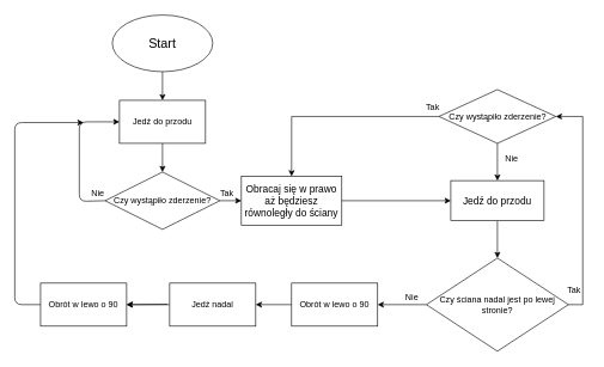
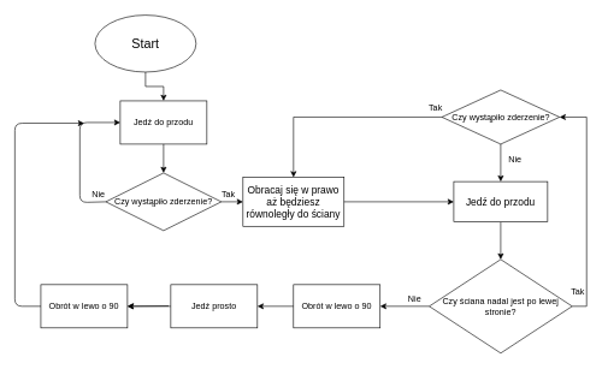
  <mxCell id="0" />
  <mxCell id="1" parent="0" />
  <mxCell id="2" style="edgeStyle=orthogonalEdgeStyle;rounded=0;orthogonalLoop=1;jettySize=auto;html=1;exitX=0.5;exitY=1;exitDx=0;exitDy=0;" parent="1" source="3" target="4" edge="1"><mxGeometry relative="1" as="geometry"><mxPoint x="319.667" y="200.5" as="targetPoint" /></mxGeometry></mxCell>
- <mxCell id="3" value="&lt;span style=&quot;font-size: 18px&quot;&gt;Start&lt;/span&gt;&lt;br&gt;" style="ellipse;whiteSpace=wrap;html=1;" parent="1" vertex="1"><mxGeometry x="156" y="20.5" width="140" height="79" as="geometry" /></mxCell>
+ <mxCell id="3" value="&lt;span style=&quot;font-size: 18px&quot;&gt;Start&lt;/span&gt;&lt;br&gt;" style="ellipse;whiteSpace=wrap;html=1;" parent="1" vertex="1"><mxGeometry x="131" y="20.5" width="140" height="79" as="geometry" /></mxCell>
  <mxCell id="4" value="Jedź do przodu" style="rounded=0;whiteSpace=wrap;html=1;" parent="1" vertex="1"><mxGeometry x="166" y="139.5" width="120" height="60" as="geometry" /></mxCell>
  <mxCell id="5" value="Czy wystąpiło zderzenie?" style="rhombus;whiteSpace=wrap;html=1;" parent="1" vertex="1"><mxGeometry x="146" y="239.5" width="160" height="80" as="geometry" /></mxCell>
  <mxCell id="6" value="" style="endArrow=classic;html=1;exitX=0.5;exitY=1;exitDx=0;exitDy=0;entryX=0.5;entryY=0;entryDx=0;entryDy=0;" parent="1" source="4" target="5" edge="1"><mxGeometry width="50" height="50" relative="1" as="geometry"><mxPoint x="271" y="249.5" as="sourcePoint" /><mxPoint x="321" y="199.5" as="targetPoint" /></mxGeometry></mxCell>
  <mxCell id="7" value="" style="endArrow=classic;html=1;exitX=0;exitY=0.5;exitDx=0;exitDy=0;entryX=0;entryY=0.5;entryDx=0;entryDy=0;" parent="1" source="5" target="4" edge="1"><mxGeometry width="50" height="50" relative="1" as="geometry"><mxPoint x="76" y="239" as="sourcePoint" /><mxPoint x="126" y="189" as="targetPoint" /><Array as="points"><mxPoint x="110" y="280.5" /><mxPoint x="110" y="169.5" /></Array></mxGeometry></mxCell>
  <mxCell id="8" value="" style="endArrow=classic;html=1;exitX=1;exitY=0.5;exitDx=0;exitDy=0;entryX=0;entryY=0.5;entryDx=0;entryDy=0;" parent="1" source="5" target="9" edge="1"><mxGeometry width="50" height="50" relative="1" as="geometry"><mxPoint x="316" y="299" as="sourcePoint" /><mxPoint x="346" y="280" as="targetPoint" /></mxGeometry></mxCell>
  <mxCell id="9" value="&lt;font style=&quot;font-size: 14px&quot;&gt;Obracaj się w prawo aż będziesz równoległy&amp;nbsp;do ściany&lt;/font&gt;" style="rounded=0;whiteSpace=wrap;html=1;" parent="1" vertex="1"><mxGeometry x="336" y="245.5" width="140" height="68" as="geometry" /></mxCell>
  <mxCell id="10" style="edgeStyle=orthogonalEdgeStyle;rounded=0;orthogonalLoop=1;jettySize=auto;html=1;exitX=0.5;exitY=1;exitDx=0;exitDy=0;entryX=0.5;entryY=0;entryDx=0;entryDy=0;" parent="1" source="11" target="16" edge="1"><mxGeometry relative="1" as="geometry" /></mxCell>
  <mxCell id="11" value="&lt;font style=&quot;font-size: 14px&quot;&gt;Jedź do przodu&lt;/font&gt;" style="rounded=0;whiteSpace=wrap;html=1;" parent="1" vertex="1"><mxGeometry x="628" y="251.5" width="130" height="56" as="geometry" /></mxCell>
  <mxCell id="12" value="Nie" style="text;html=1;strokeColor=none;fillColor=none;align=center;verticalAlign=middle;whiteSpace=wrap;rounded=0;" parent="1" vertex="1"><mxGeometry x="116" y="259.5" width="40" height="20" as="geometry" /></mxCell>
  <mxCell id="13" value="Tak&lt;br&gt;" style="text;html=1;strokeColor=none;fillColor=none;align=center;verticalAlign=middle;whiteSpace=wrap;rounded=0;" parent="1" vertex="1"><mxGeometry x="296" y="259.5" width="40" height="20" as="geometry" /></mxCell>
  <mxCell id="14" value="" style="edgeStyle=orthogonalEdgeStyle;rounded=0;orthogonalLoop=1;jettySize=auto;html=1;entryX=1;entryY=0.5;entryDx=0;entryDy=0;exitX=1;exitY=0.5;exitDx=0;exitDy=0;" parent="1" source="16" target="25" edge="1"><mxGeometry relative="1" as="geometry"><Array as="points"><mxPoint x="812" y="424.5" /><mxPoint x="812" y="161.5" /></Array></mxGeometry></mxCell>
  <mxCell id="15" value="" style="edgeStyle=orthogonalEdgeStyle;rounded=0;orthogonalLoop=1;jettySize=auto;html=1;" parent="1" source="16" target="17" edge="1"><mxGeometry relative="1" as="geometry" /></mxCell>
  <mxCell id="16" value="Czy ściana nadal jest po lewej stronie?" style="rhombus;whiteSpace=wrap;html=1;" parent="1" vertex="1"><mxGeometry x="594" y="359.5" width="198" height="130" as="geometry" /></mxCell>
  <mxCell id="17" value="Obrót w lewo o 90" style="rounded=0;whiteSpace=wrap;html=1;" parent="1" vertex="1"><mxGeometry x="406" y="394.5" width="120" height="60" as="geometry" /></mxCell>
  <mxCell id="18" value="" style="edgeStyle=orthogonalEdgeStyle;rounded=0;orthogonalLoop=1;jettySize=auto;html=1;" parent="1" source="19" target="21" edge="1"><mxGeometry relative="1" as="geometry" /></mxCell>
- <mxCell id="19" value="Jedź nadal" style="rounded=0;whiteSpace=wrap;html=1;" parent="1" vertex="1"><mxGeometry x="236" y="394.5" width="120" height="60" as="geometry" /></mxCell>
+ <mxCell id="19" value="Jedź prosto" style="rounded=0;whiteSpace=wrap;html=1;" parent="1" vertex="1"><mxGeometry x="236" y="394.5" width="120" height="60" as="geometry" /></mxCell>
  <mxCell id="20" value="" style="endArrow=classic;html=1;entryX=1;entryY=0.5;entryDx=0;entryDy=0;" parent="1" target="19" edge="1"><mxGeometry width="50" height="50" relative="1" as="geometry"><mxPoint x="406" y="424.5" as="sourcePoint" /><mxPoint x="366" y="424.5" as="targetPoint" /></mxGeometry></mxCell>
  <mxCell id="21" value="&lt;span&gt;Obrót w lewo o 90&lt;/span&gt;" style="rounded=0;whiteSpace=wrap;html=1;" parent="1" vertex="1"><mxGeometry x="56" y="394.5" width="120" height="60" as="geometry" /></mxCell>
  <mxCell id="22" value="" style="endArrow=classic;html=1;entryX=1;entryY=0.5;entryDx=0;entryDy=0;" parent="1" target="21" edge="1"><mxGeometry width="50" height="50" relative="1" as="geometry"><mxPoint x="233" y="424" as="sourcePoint" /><mxPoint x="892" y="298.5" as="targetPoint" /></mxGeometry></mxCell>
  <mxCell id="23" style="edgeStyle=orthogonalEdgeStyle;rounded=0;orthogonalLoop=1;jettySize=auto;html=1;exitX=0;exitY=0.5;exitDx=0;exitDy=0;entryX=0.5;entryY=0;entryDx=0;entryDy=0;" parent="1" source="25" target="9" edge="1"><mxGeometry relative="1" as="geometry"><mxPoint x="450" y="214.5" as="targetPoint" /></mxGeometry></mxCell>
  <mxCell id="24" value="" style="edgeStyle=orthogonalEdgeStyle;rounded=0;orthogonalLoop=1;jettySize=auto;html=1;" parent="1" source="25" target="11" edge="1"><mxGeometry relative="1" as="geometry" /></mxCell>
  <mxCell id="25" value="Czy wystąpiło zderzenie?" style="rhombus;whiteSpace=wrap;html=1;" parent="1" vertex="1"><mxGeometry x="611.5" y="124.5" width="163" height="75" as="geometry" /></mxCell>
  <mxCell id="26" value="" style="endArrow=classic;html=1;" parent="1" source="9" target="11" edge="1"><mxGeometry width="50" height="50" relative="1" as="geometry"><mxPoint x="476" y="329.5" as="sourcePoint" /><mxPoint x="546.711" y="279.5" as="targetPoint" /></mxGeometry></mxCell>
  <mxCell id="27" value="" style="endArrow=classic;html=1;exitX=0;exitY=0.5;exitDx=0;exitDy=0;" parent="1" source="21" edge="1"><mxGeometry width="50" height="50" relative="1" as="geometry"><mxPoint x="100" y="570.5" as="sourcePoint" /><mxPoint x="116" y="170.5" as="targetPoint" /><Array as="points"><mxPoint x="20" y="424.5" /><mxPoint x="20" y="170.5" /></Array></mxGeometry></mxCell>
  <mxCell id="28" value="Tak&lt;br&gt;" style="text;html=1;strokeColor=none;fillColor=none;align=center;verticalAlign=middle;whiteSpace=wrap;rounded=0;" parent="1" vertex="1"><mxGeometry x="583" y="139.5" width="40" height="20" as="geometry" /></mxCell>
  <mxCell id="29" value="Nie" style="text;html=1;strokeColor=none;fillColor=none;align=center;verticalAlign=middle;whiteSpace=wrap;rounded=0;" parent="1" vertex="1"><mxGeometry x="693" y="210.5" width="40" height="20" as="geometry" /></mxCell>
  <mxCell id="30" value="Tak" style="text;html=1;strokeColor=none;fillColor=none;align=center;verticalAlign=middle;whiteSpace=wrap;rounded=0;" parent="1" vertex="1"><mxGeometry x="780" y="394.5" width="40" height="20" as="geometry" /></mxCell>
  <mxCell id="31" value="Nie" style="text;html=1;strokeColor=none;fillColor=none;align=center;verticalAlign=middle;whiteSpace=wrap;rounded=0;" parent="1" vertex="1"><mxGeometry x="554" y="404.5" width="40" height="20" as="geometry" /></mxCell>
